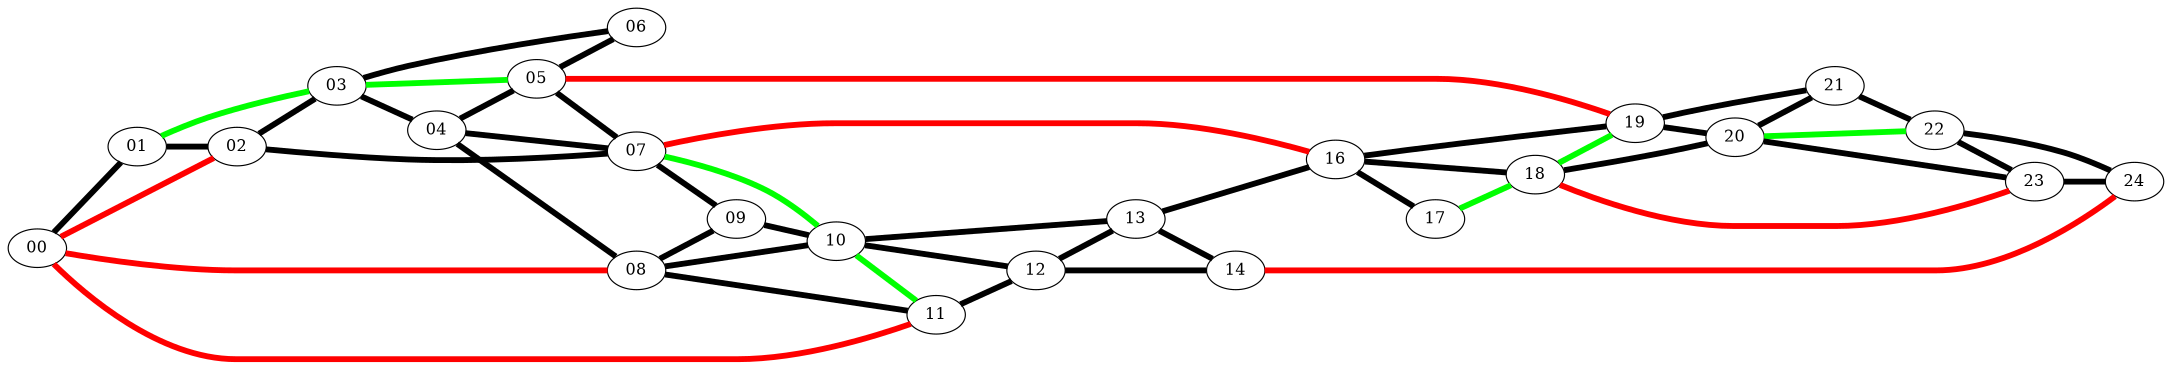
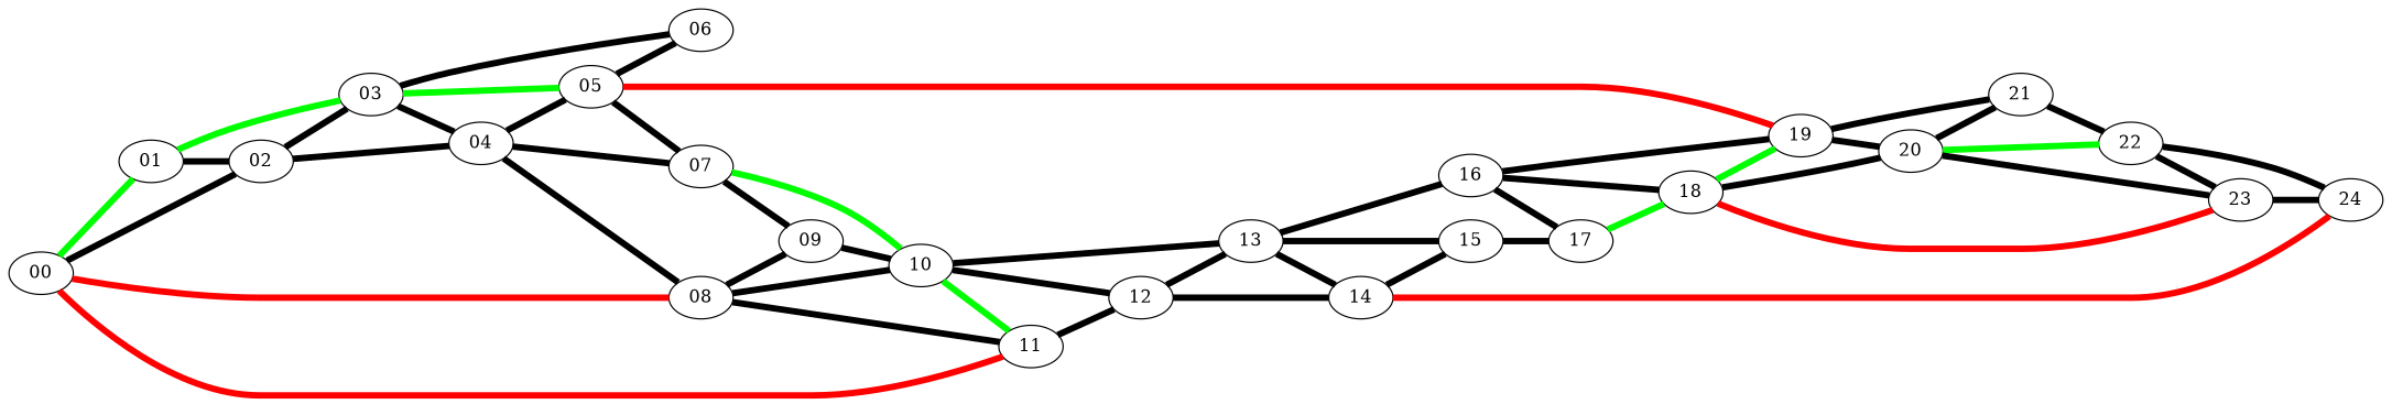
  graph {
    rankdir=LR
    edge [color=black penwidth=5]
    n1 [height=0 label=00 width=0]
    n2 [height=0 label=01 width=0]
    n3 [height=0 label=02 width=0]
    n4 [height=0 label=03 width=0]
    n5 [height=0 label=04 width=0]
    n6 [height=0 label=05 width=0]
    n7 [height=0 label=06 width=0]
    n8 [height=0 label=07 width=0]
    n9 [height=0 label=08 width=0]
    n10 [height=0 label=09 width=0]
    n11 [height=0 label=10 width=0]
    n12 [height=0 label=11 width=0]
    n13 [height=0 label=12 width=0]
    n14 [height=0 label=13 width=0]
    n15 [height=0 label=14 width=0]
+   n16 [height=0 label=15 width=0]
    n17 [height=0 label=16 width=0]
    n18 [height=0 label=17 width=0]
    n19 [height=0 label=18 width=0]
    n20 [height=0 label=19 width=0]
    n21 [height=0 label=20 width=0]
    n22 [height=0 label=21 width=0]
    n23 [height=0 label=22 width=0]
    n24 [height=0 label=23 width=0]
    n25 [height=0 label=24 width=0]
-   n1 -- n2
-   n1 -- n3 [color=red]
+   n1 -- n2 [color=green]
+   n1 -- n3
    n2 -- n3
    n2 -- n4 [color=green]
    n3 -- n4
-   n3 -- n8
+   n3 -- n5
    n4 -- n5
    n4 -- n6 [color=green]
    n4 -- n7
    n5 -- n6
    n5 -- n8
    n5 -- n9
    n6 -- n7
    n6 -- n8
    n8 -- n10
    n8 -- n11 [color=green]
    n9 -- n1 [color=red]
    n9 -- n10
    n9 -- n11
    n9 -- n12
    n10 -- n11
    n11 -- n12 [color=green]
    n11 -- n13
    n11 -- n14
    n12 -- n1 [color=red]
    n12 -- n13
    n13 -- n14
    n13 -- n15
    n14 -- n15
+   n14 -- n16
    n14 -- n17
-   n17 -- n8 [color=red]
+   n15 -- n16
+   n16 -- n18
    n17 -- n18
    n17 -- n19
    n17 -- n20
    n18 -- n19 [color=green]
    n19 -- n20 [color=green]
    n19 -- n21
    n20 -- n6 [color=red]
    n20 -- n21
    n20 -- n22
    n21 -- n22
    n21 -- n23 [color=green]
    n21 -- n24
    n22 -- n23
    n23 -- n24
    n23 -- n25
    n24 -- n19 [color=red]
    n24 -- n25
    n25 -- n15 [color=red]
  }
